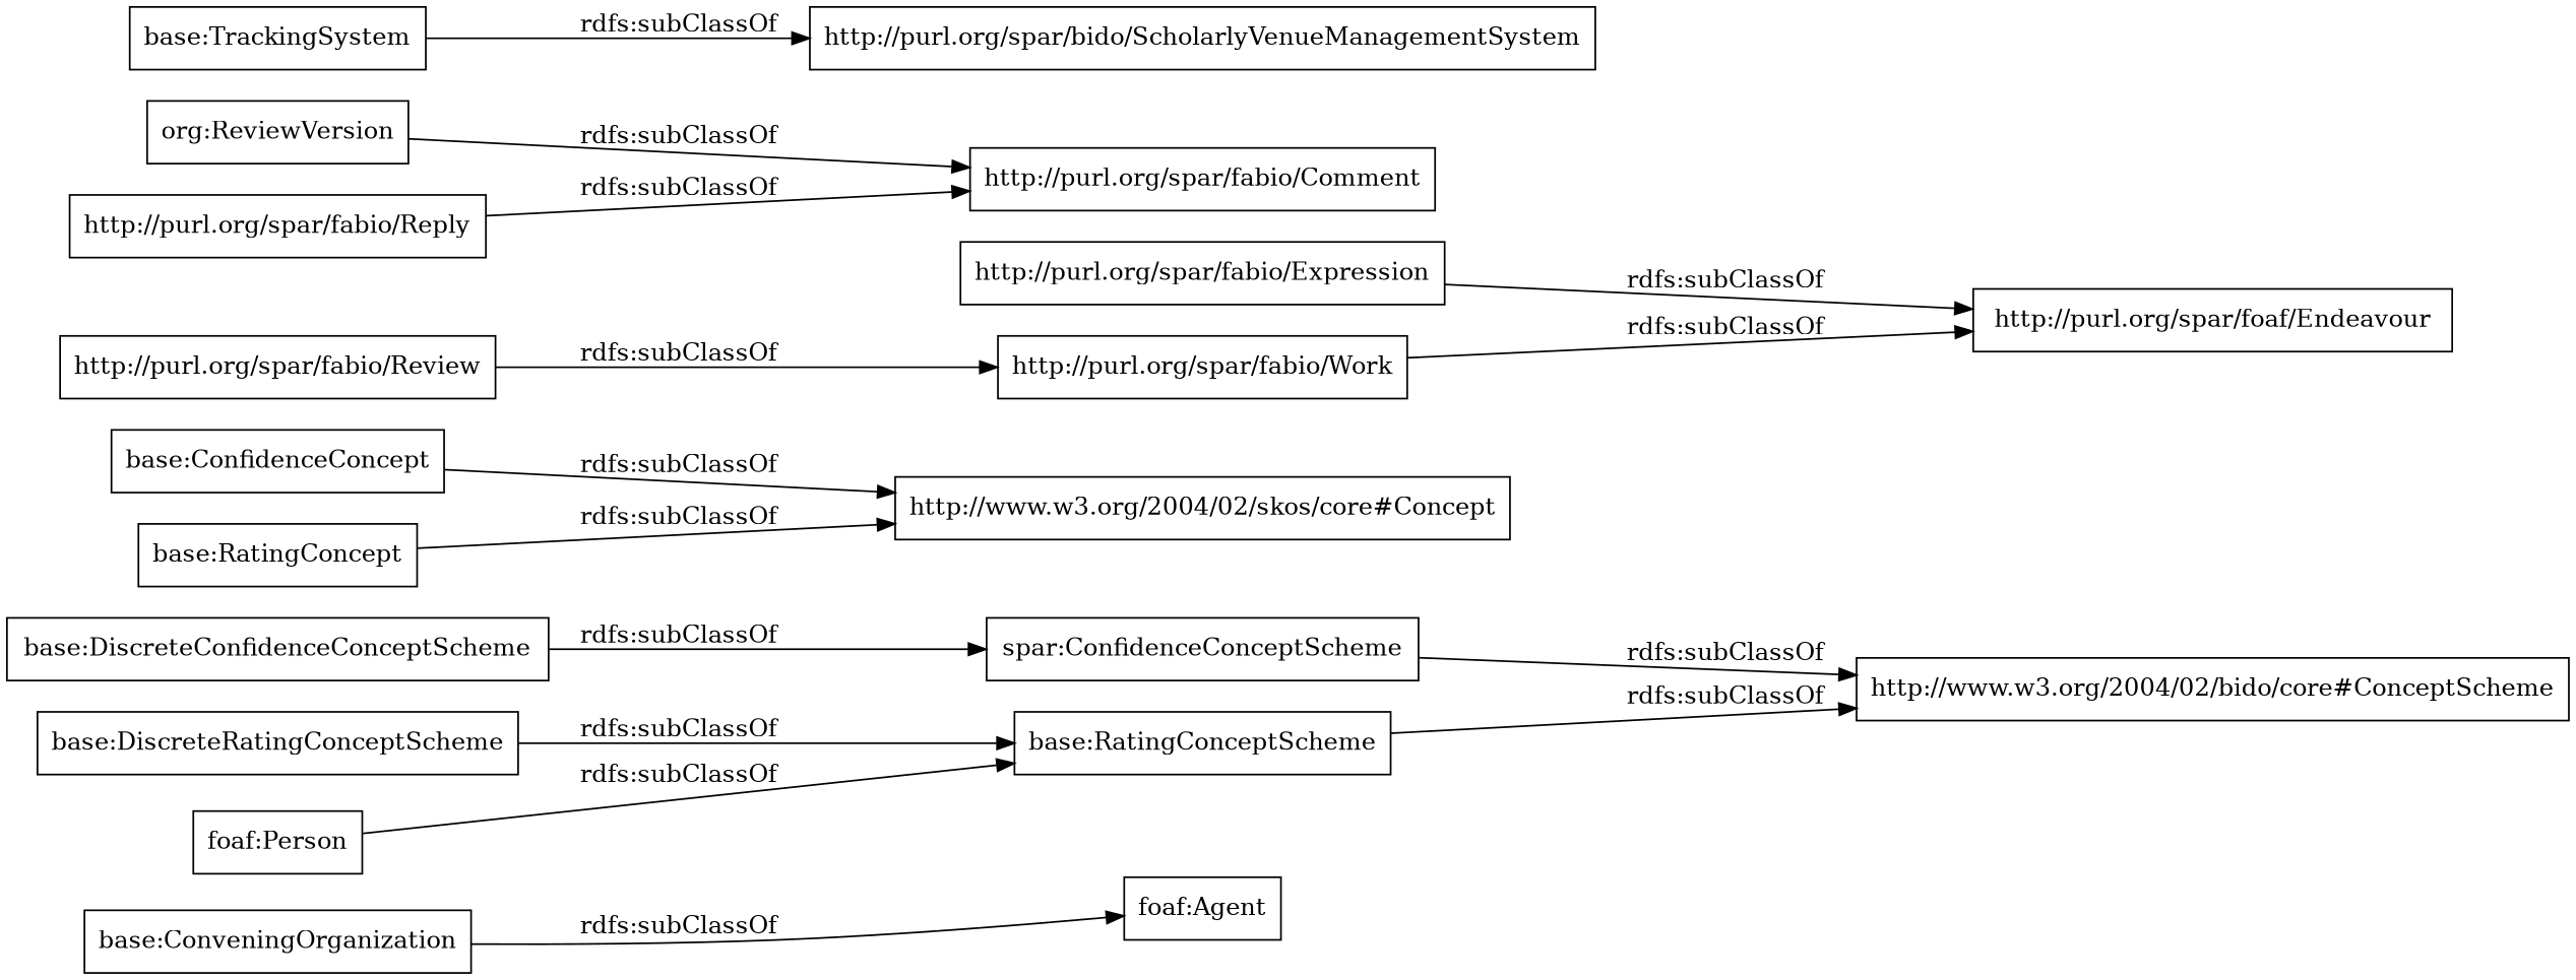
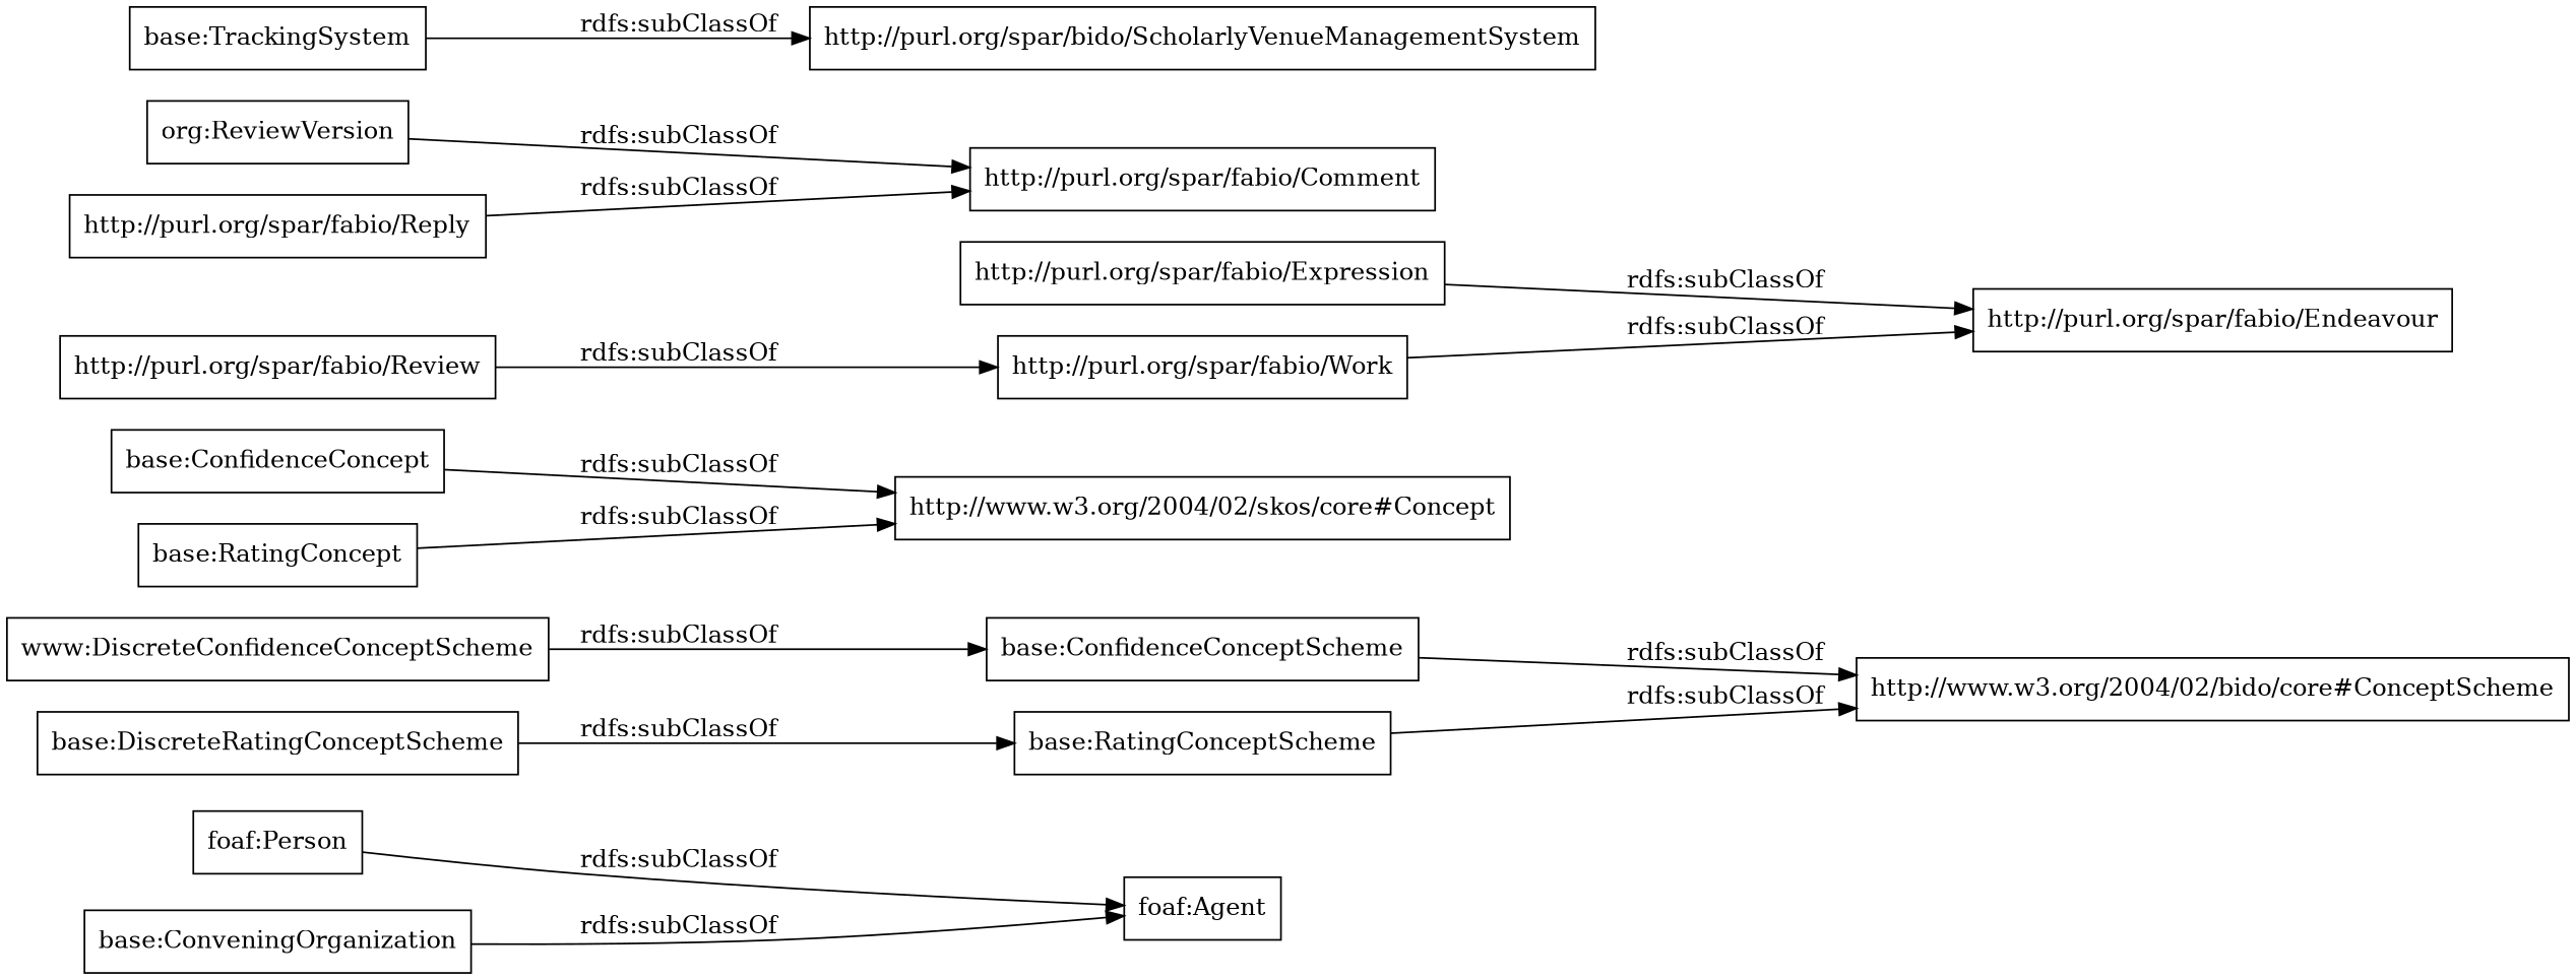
  digraph {
    rankdir=LR
    node [color=black shape=rectangle]
    n1 [label="http://www.w3.org/2004/02/bido/core#ConceptScheme"]
-   "base:ConfidenceConceptScheme" [label="spar:ConfidenceConceptScheme"]
+   "base:ConfidenceConceptScheme"
    "base:ConveningOrganization"
    "foaf:Agent"
    "base:ConfidenceConcept"
    "http://www.w3.org/2004/02/skos/core#Concept"
    "http://purl.org/spar/fabio/Expression"
-   "http://purl.org/spar/fabio/Endeavour" [label="http://purl.org/spar/foaf/Endeavour"]
+   "http://purl.org/spar/fabio/Endeavour"
    n9 [label="org:ReviewVersion"]
    "http://purl.org/spar/fabio/Comment"
    "http://purl.org/spar/fabio/Work"
    "base:RatingConcept"
    "base:DiscreteRatingConceptScheme"
    "base:RatingConceptScheme"
    "base:TrackingSystem"
    "http://purl.org/spar/bido/ScholarlyVenueManagementSystem"
    "foaf:Person"
    "http://purl.org/spar/fabio/Reply"
-   "base:DiscreteConfidenceConceptScheme"
+   "base:DiscreteConfidenceConceptScheme" [label="www:DiscreteConfidenceConceptScheme"]
    "http://purl.org/spar/fabio/Review"
    "base:ConfidenceConceptScheme" -> n1 [label="rdfs:subClassOf"]
    "base:ConveningOrganization" -> "foaf:Agent" [label="rdfs:subClassOf"]
    "base:ConfidenceConcept" -> "http://www.w3.org/2004/02/skos/core#Concept" [label="rdfs:subClassOf"]
    "http://purl.org/spar/fabio/Expression" -> "http://purl.org/spar/fabio/Endeavour" [label="rdfs:subClassOf"]
    n9 -> "http://purl.org/spar/fabio/Comment" [label="rdfs:subClassOf"]
    "http://purl.org/spar/fabio/Work" -> "http://purl.org/spar/fabio/Endeavour" [label="rdfs:subClassOf"]
    "base:RatingConcept" -> "http://www.w3.org/2004/02/skos/core#Concept" [label="rdfs:subClassOf"]
    "base:DiscreteRatingConceptScheme" -> "base:RatingConceptScheme" [label="rdfs:subClassOf"]
    "base:RatingConceptScheme" -> n1 [label="rdfs:subClassOf"]
    "base:TrackingSystem" -> "http://purl.org/spar/bido/ScholarlyVenueManagementSystem" [label="rdfs:subClassOf"]
-   "foaf:Person" -> "base:RatingConceptScheme" [label="rdfs:subClassOf"]
+   "foaf:Person" -> "foaf:Agent" [label="rdfs:subClassOf"]
    "http://purl.org/spar/fabio/Reply" -> "http://purl.org/spar/fabio/Comment" [label="rdfs:subClassOf"]
    "base:DiscreteConfidenceConceptScheme" -> "base:ConfidenceConceptScheme" [label="rdfs:subClassOf"]
    "http://purl.org/spar/fabio/Review" -> "http://purl.org/spar/fabio/Work" [label="rdfs:subClassOf"]
  }
